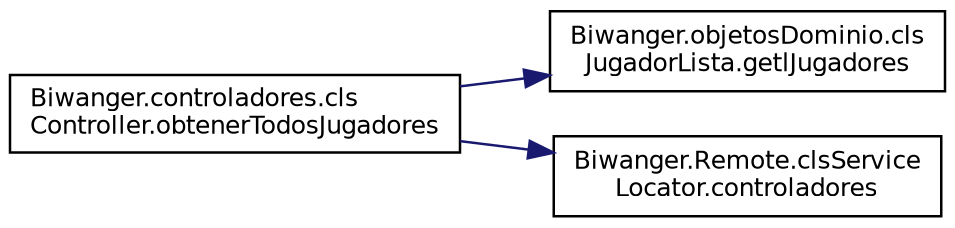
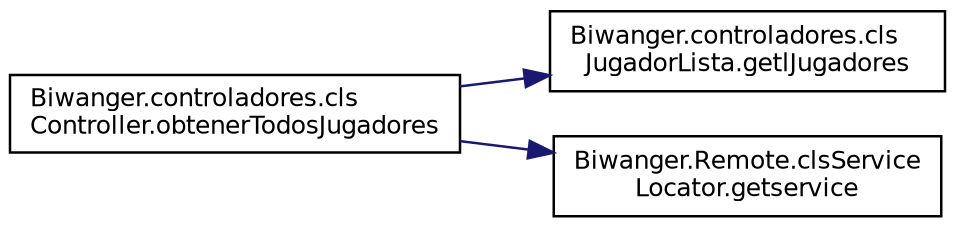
  digraph {
    rankdir=LR
    node [color=black fillcolor=white fontname=Helvetica fontsize=10 shape=record style=filled]
    edge [color=midnightblue fontname=Helvetica fontsize=10 labelfontname=Helvetica labelfontsize=10 style=solid]
    n1 [height=0.2 label="Biwanger.controladores.cls\lController.obtenerTodosJugadores" width=0.4]
-   n2 [height=0.2 label="Biwanger.objetosDominio.cls\lJugadorLista.getlJugadores" width=0.4]
-   n3 [height=0.2 label="Biwanger.Remote.clsService\lLocator.controladores" width=0.4]
+   n2 [height=0.2 label="Biwanger.controladores.cls\lJugadorLista.getlJugadores" width=0.4]
+   n3 [height=0.2 label="Biwanger.Remote.clsService\lLocator.getservice" width=0.4]
    n1 -> n2
    n1 -> n3
  }
